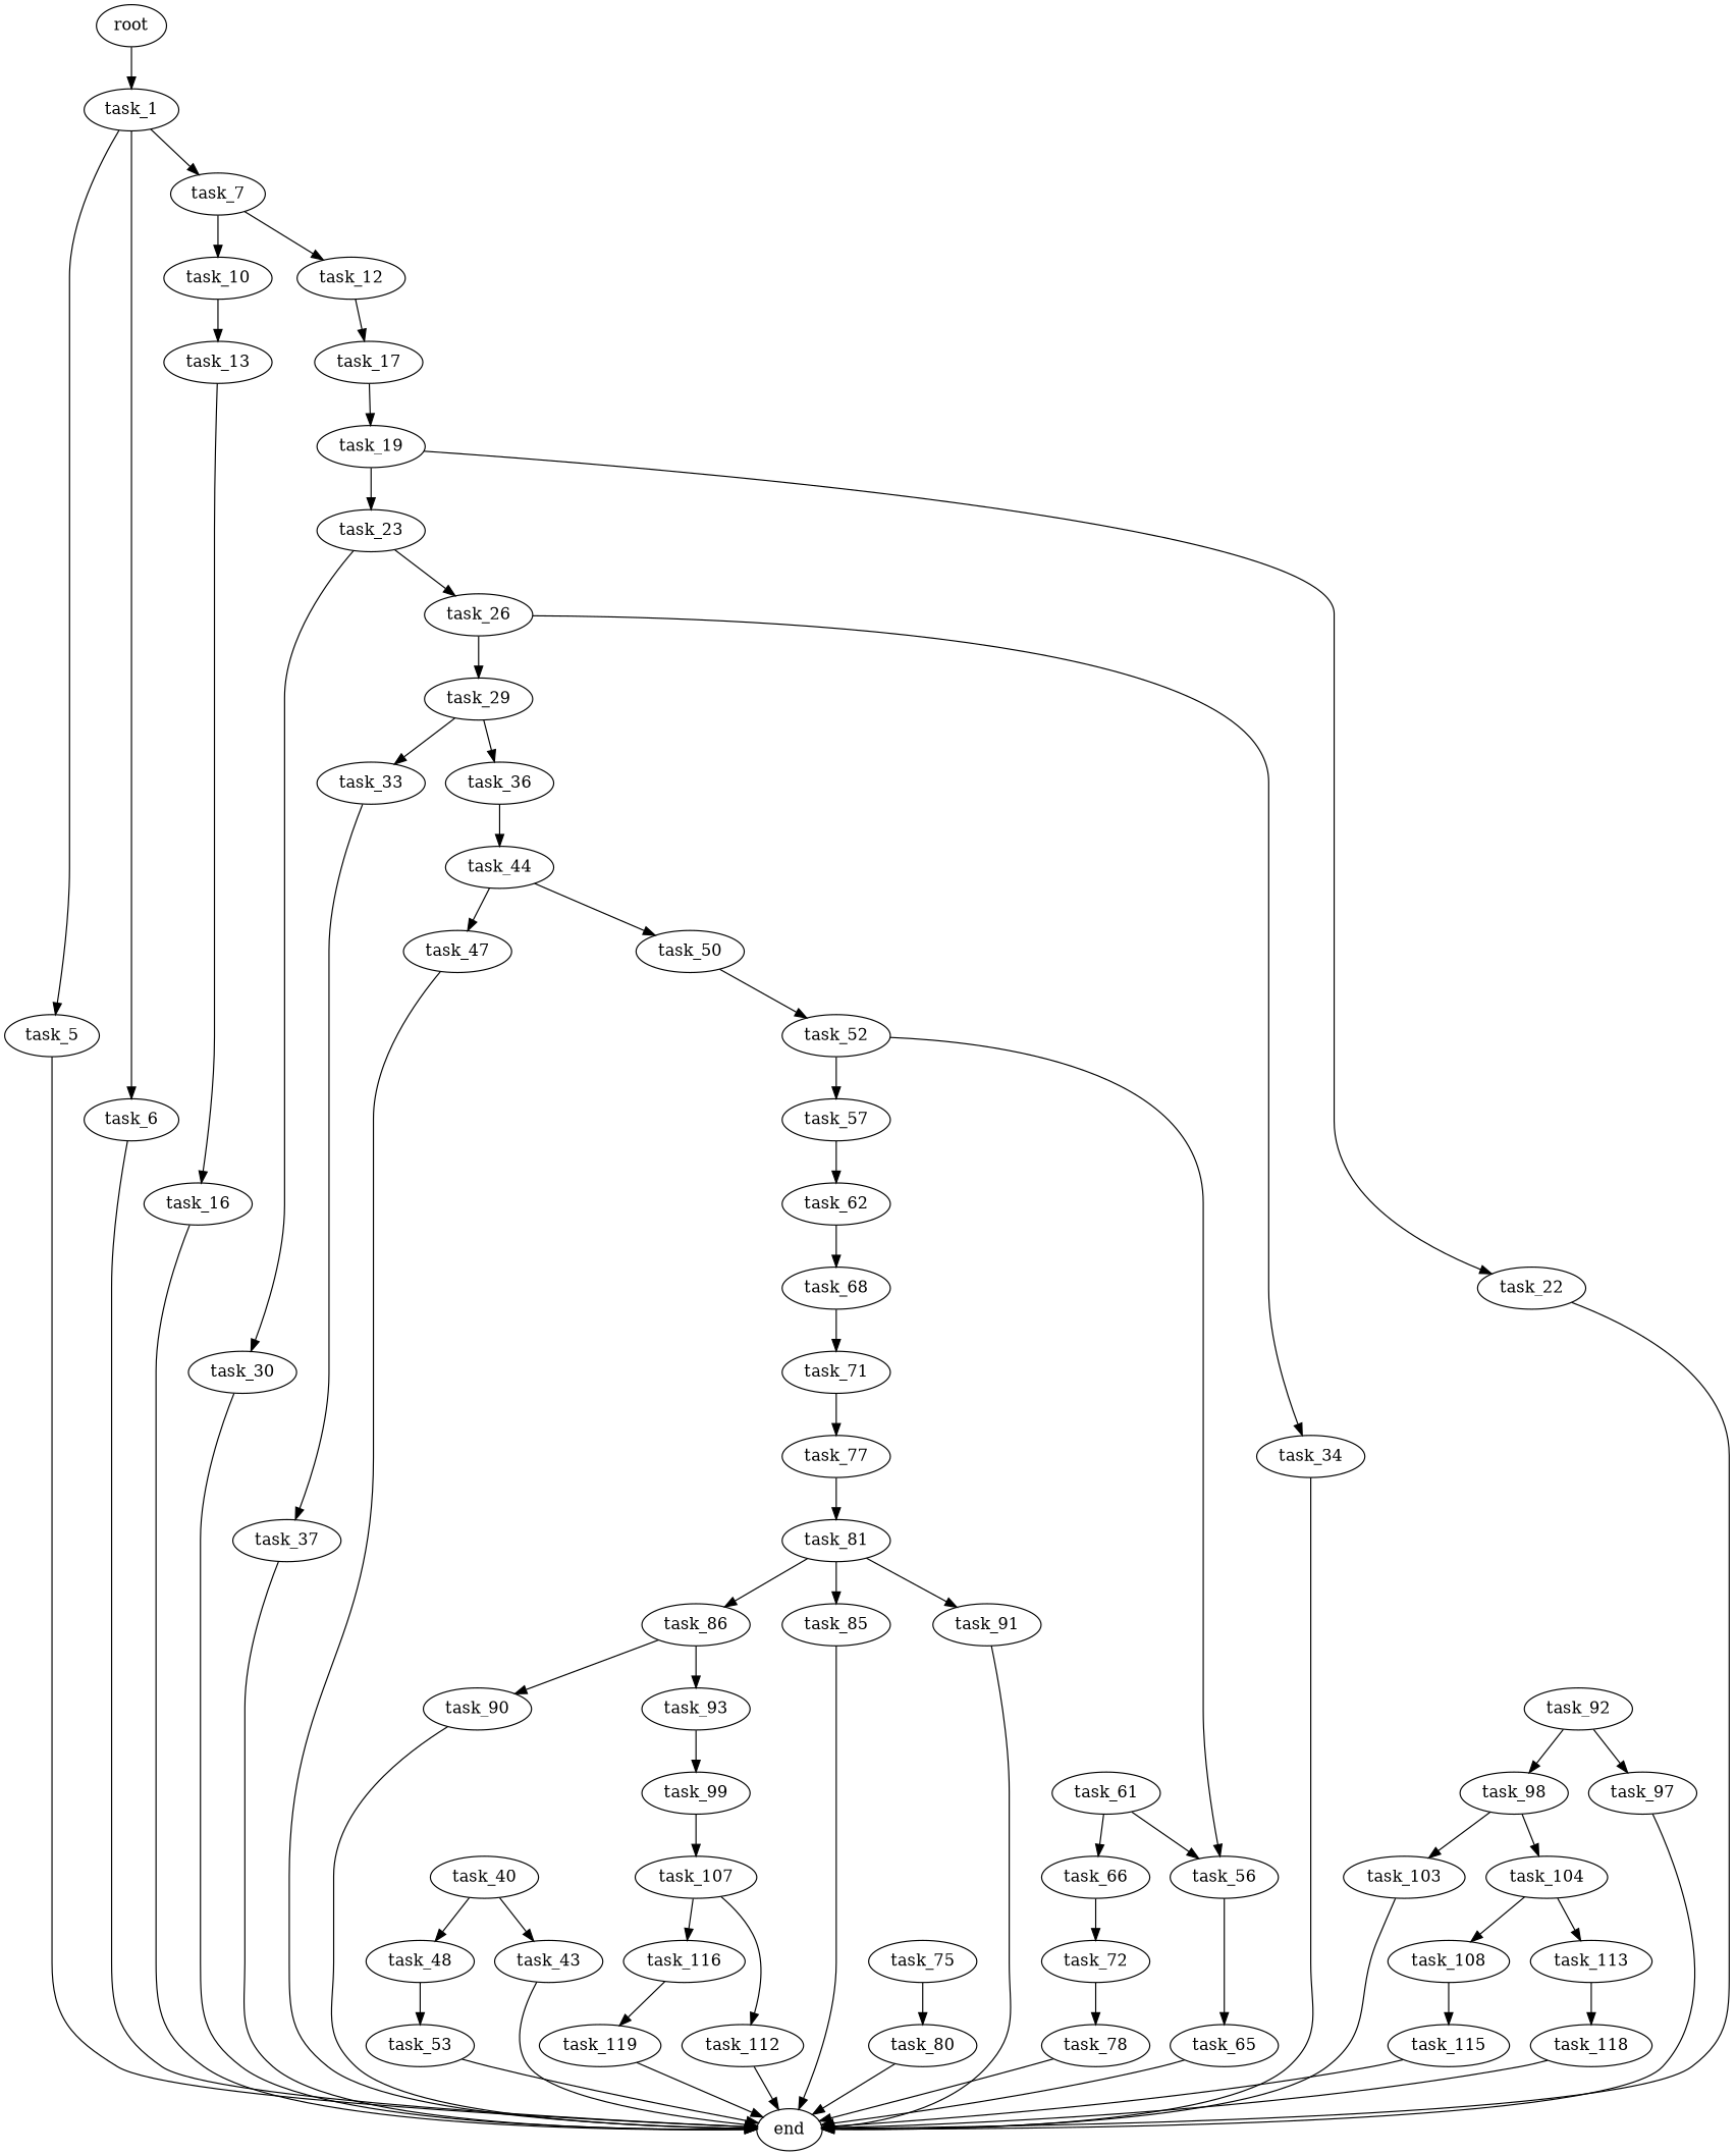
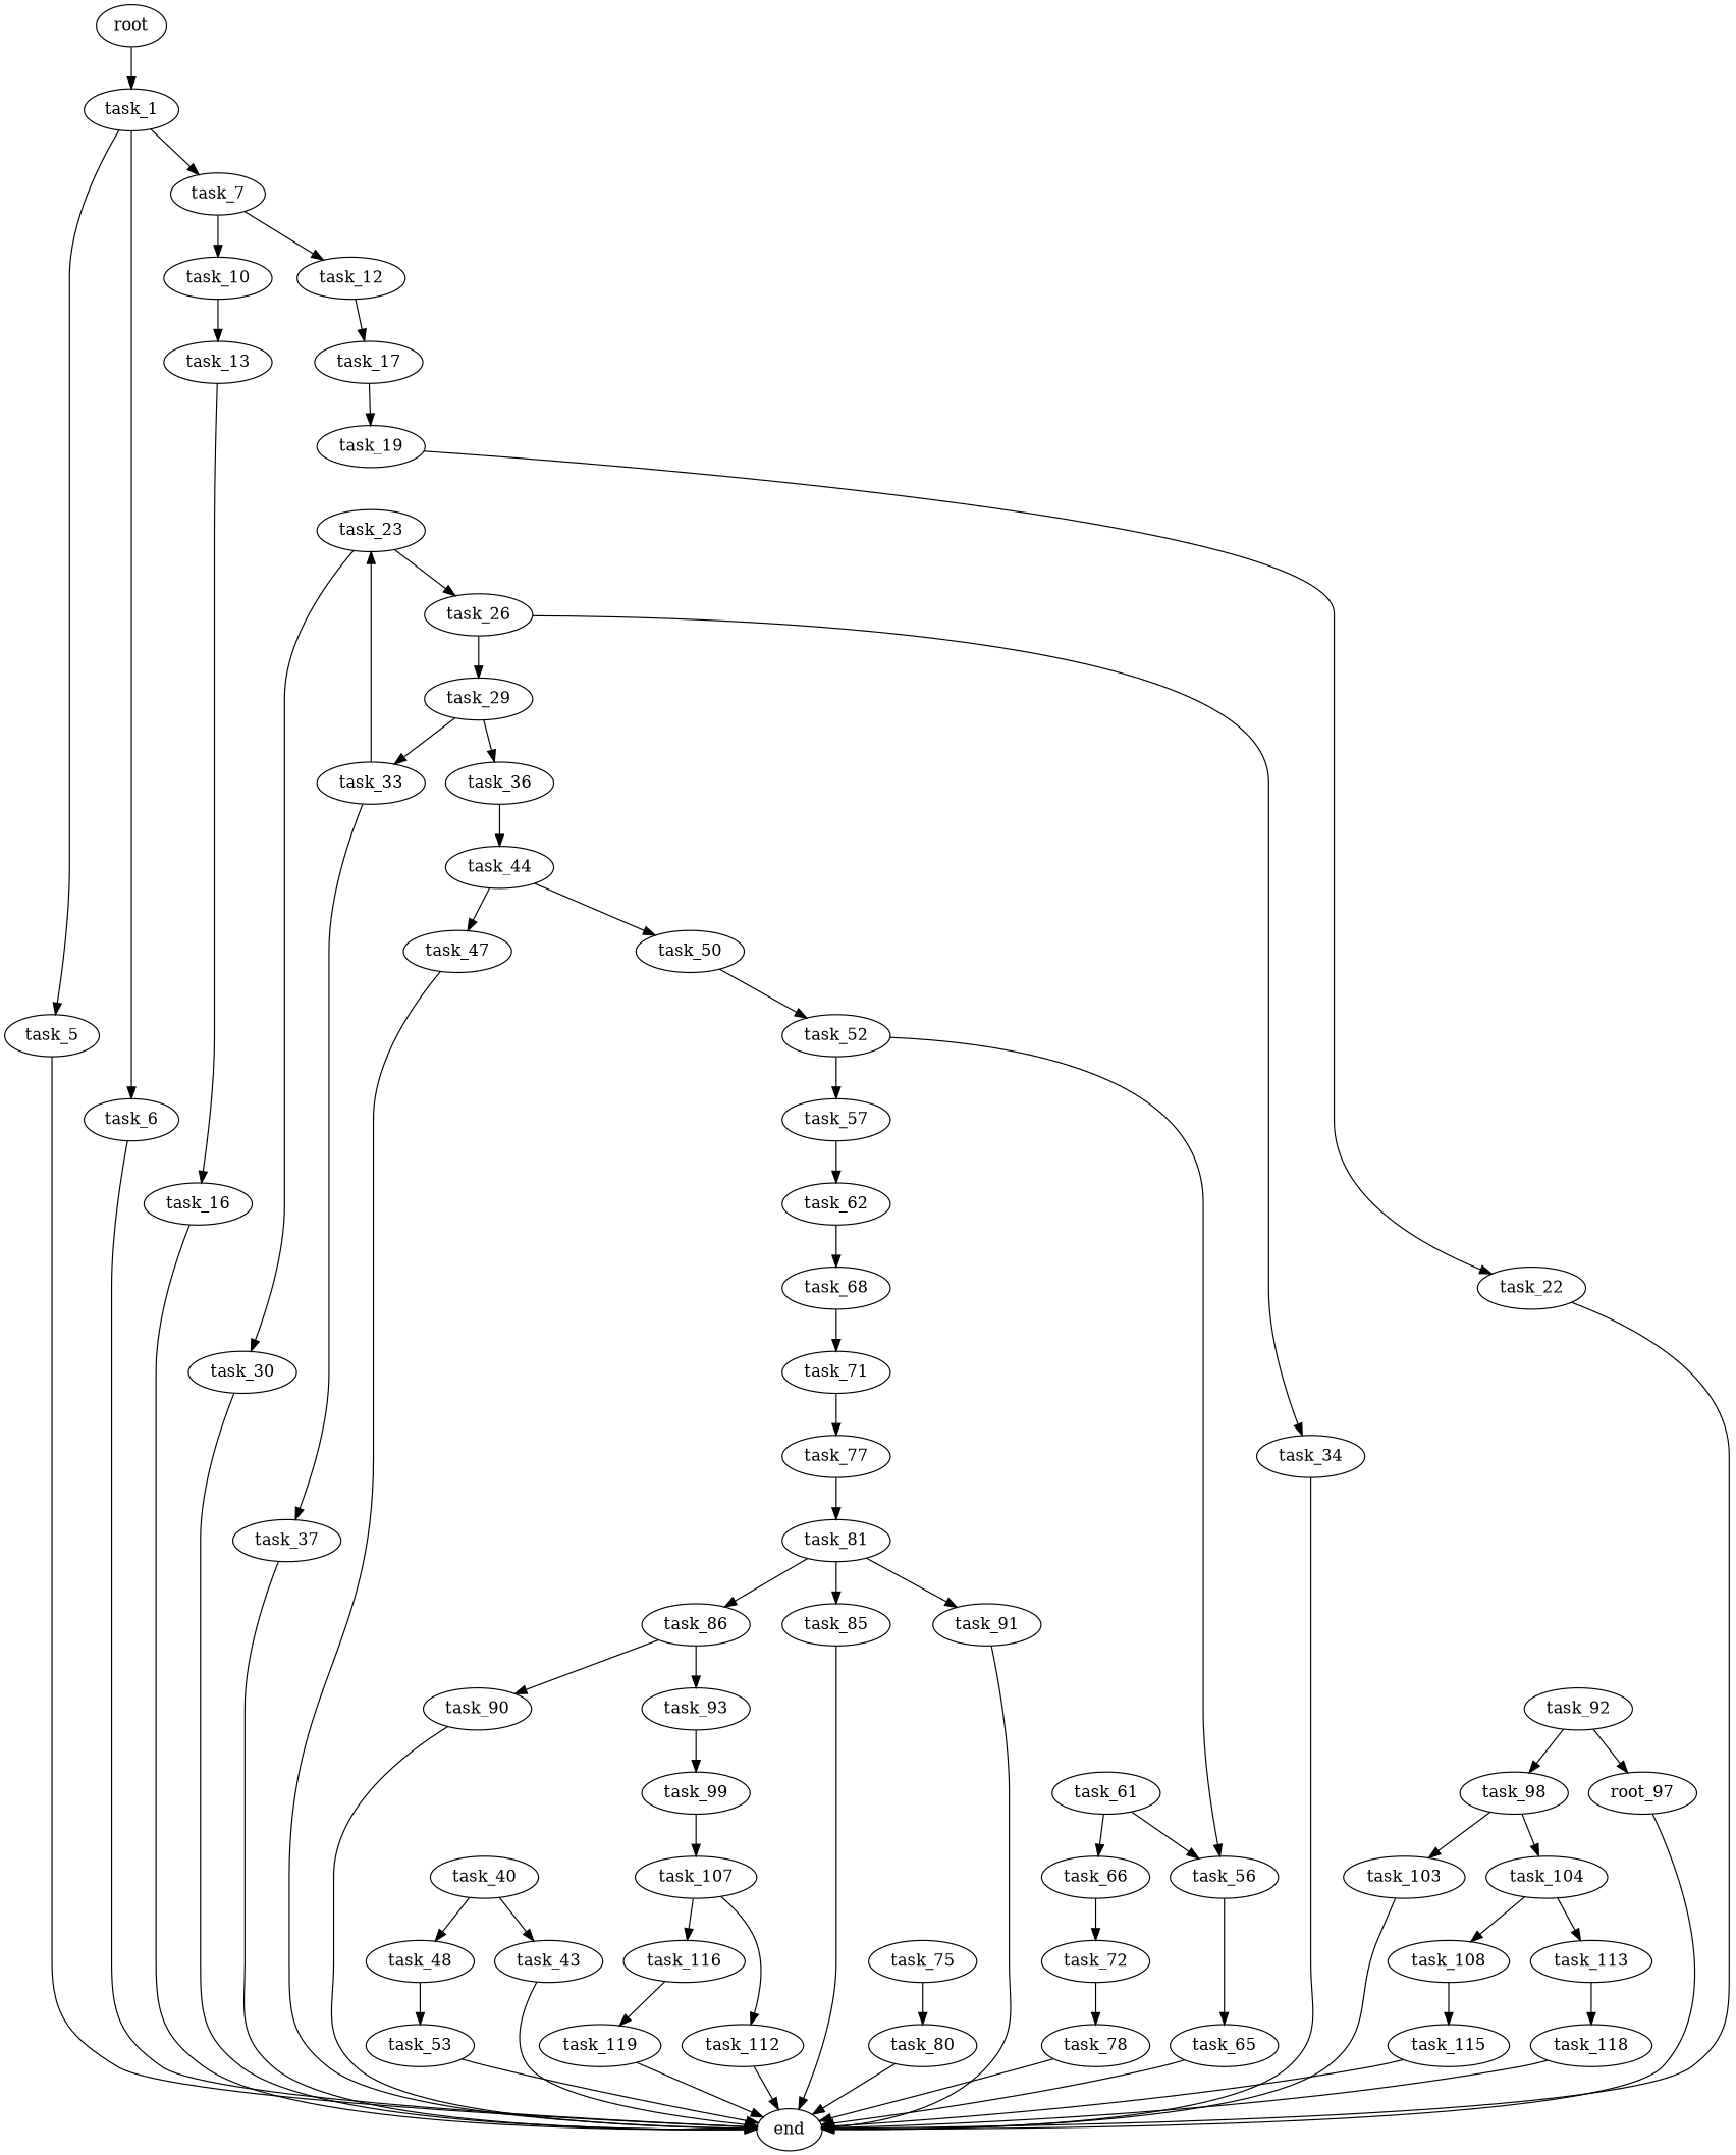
  digraph {
    root
    task_1
    task_5
    task_6
    task_7
    end
    task_10
    task_12
    task_13
    task_17
    task_16
    task_19
    task_22
    task_23
    task_26
    task_30
    task_29
    task_34
    task_33
    task_36
    task_37
    task_44
    task_40
    task_43
    task_48
    task_47
    task_50
    task_53
    task_52
    task_56
    task_57
    task_65
    task_62
    task_61
    task_66
    task_68
    task_72
    task_71
    task_78
    task_77
    task_75
    task_80
    task_81
    task_85
    task_86
    task_91
    task_90
    task_93
    task_92
-   task_97
+   task_97 [label=root_97]
    task_98
    task_99
    task_103
    task_104
    task_107
    task_108
    task_113
    task_112
    task_116
    task_115
    task_118
    task_119
    root -> task_1
    task_1 -> task_5
    task_1 -> task_6
    task_1 -> task_7
    task_5 -> end
    task_6 -> end
    task_7 -> task_10
    task_7 -> task_12
    task_10 -> task_13
    task_12 -> task_17
    task_13 -> task_16
    task_17 -> task_19
    task_16 -> end
    task_19 -> task_22
-   task_19 -> task_23
+   task_33 -> task_23
    task_22 -> end
    task_23 -> task_26
    task_23 -> task_30
    task_26 -> task_29
    task_26 -> task_34
    task_30 -> end
    task_29 -> task_33
    task_29 -> task_36
    task_34 -> end
    task_33 -> task_37
    task_36 -> task_44
    task_37 -> end
    task_44 -> task_47
    task_44 -> task_50
    task_40 -> task_43
    task_40 -> task_48
    task_43 -> end
    task_48 -> task_53
    task_47 -> end
    task_50 -> task_52
    task_53 -> end
    task_52 -> task_56
    task_52 -> task_57
    task_56 -> task_65
    task_57 -> task_62
    task_65 -> end
    task_62 -> task_68
    task_61 -> task_56
    task_61 -> task_66
    task_66 -> task_72
    task_68 -> task_71
    task_72 -> task_78
    task_71 -> task_77
    task_78 -> end
    task_77 -> task_81
    task_75 -> task_80
    task_80 -> end
    task_81 -> task_85
    task_81 -> task_86
    task_81 -> task_91
    task_85 -> end
    task_86 -> task_90
    task_86 -> task_93
    task_91 -> end
    task_90 -> end
    task_93 -> task_99
    task_92 -> task_97
    task_92 -> task_98
    task_97 -> end
    task_98 -> task_103
    task_98 -> task_104
    task_99 -> task_107
    task_103 -> end
    task_104 -> task_108
    task_104 -> task_113
    task_107 -> task_112
    task_107 -> task_116
    task_108 -> task_115
    task_113 -> task_118
    task_112 -> end
    task_116 -> task_119
    task_115 -> end
    task_118 -> end
    task_119 -> end
  }
